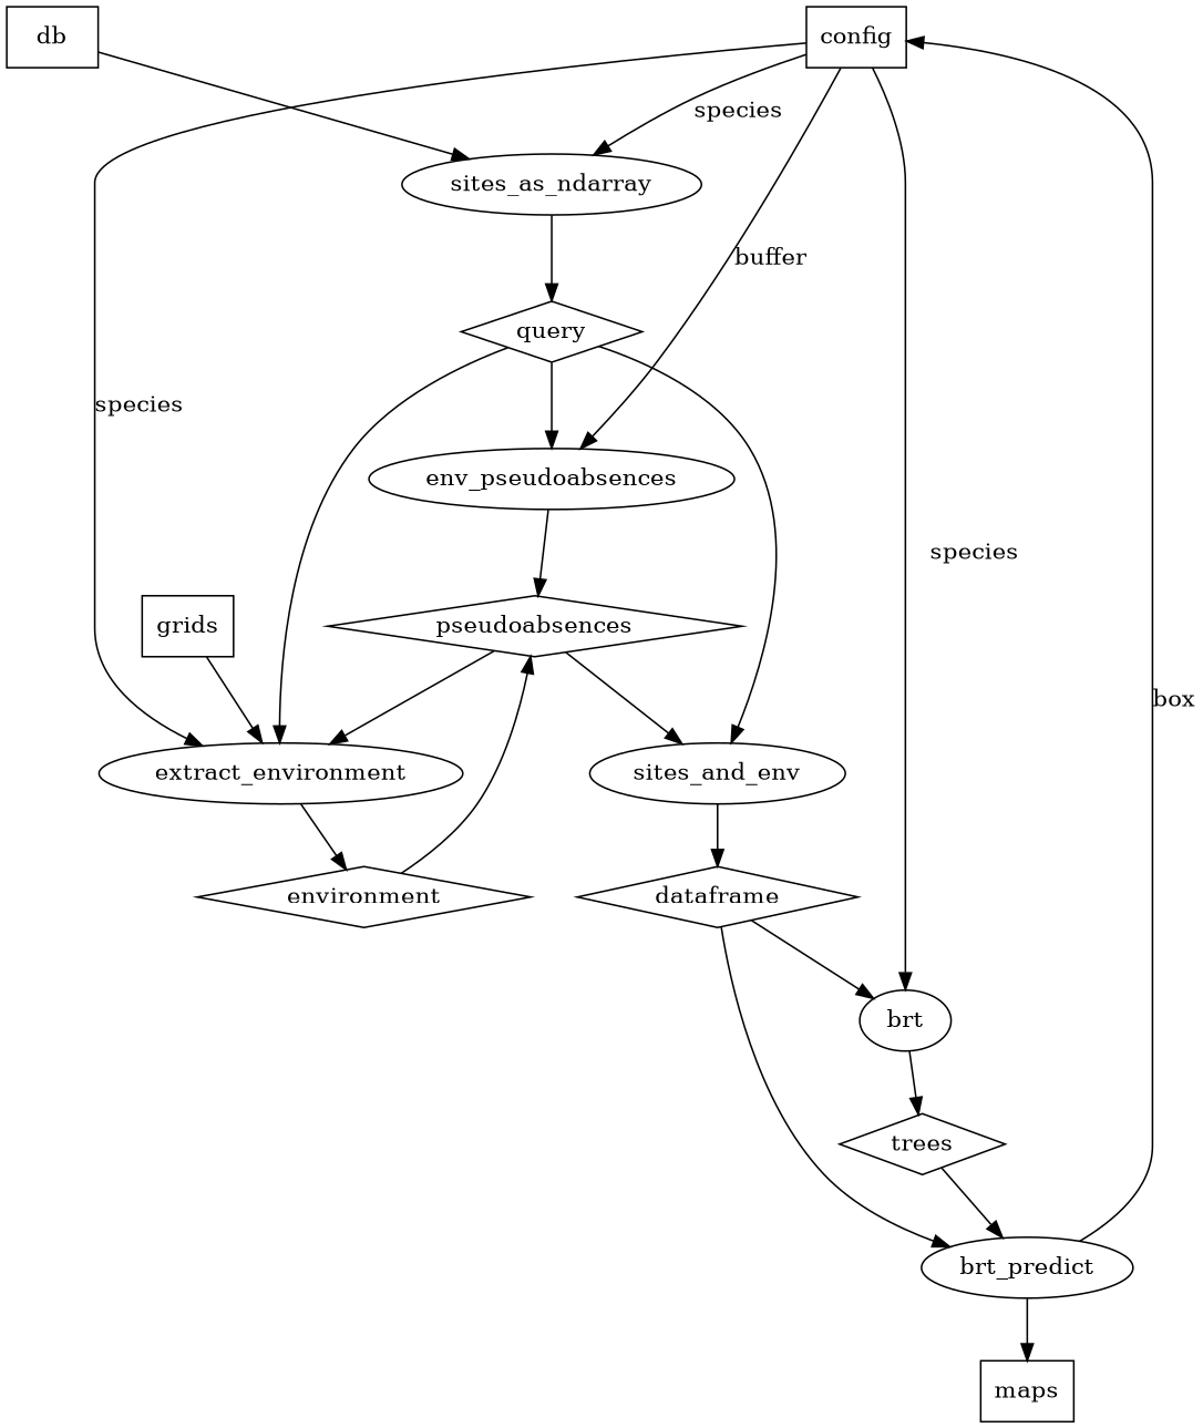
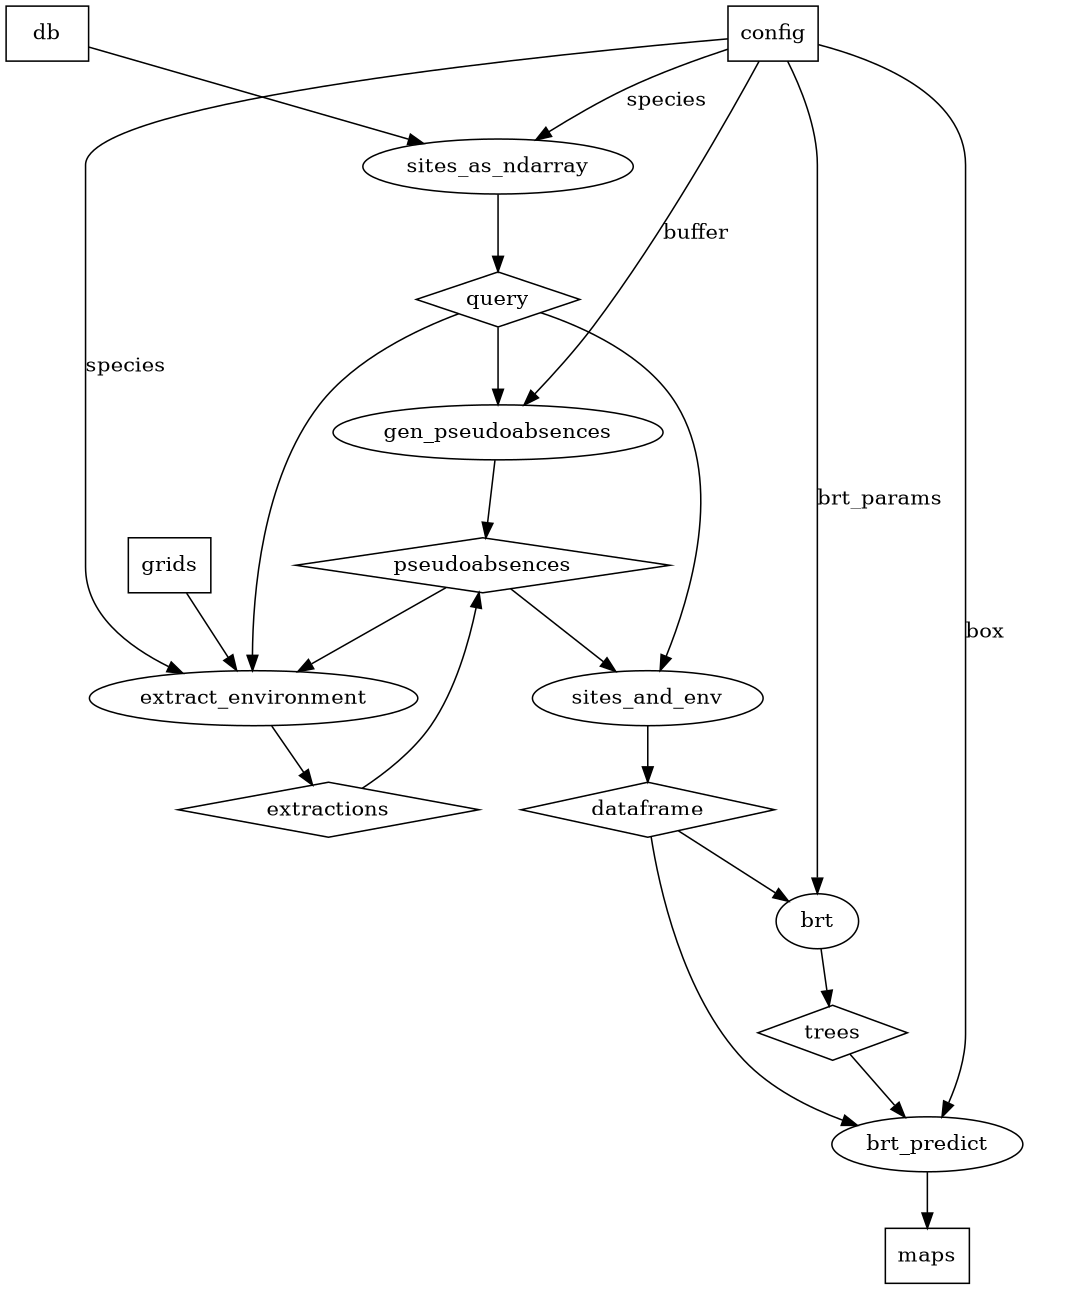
  digraph {
    config [shape=box]
    sites_as_ndarray
-   gen_pseudoabsences [label=env_pseudoabsences]
+   gen_pseudoabsences
    extract_environment
    brt
    brt_predict
    query [shape=diamond]
    pseudoabsences [shape=diamond]
-   extractions [shape=diamond label=environment]
+   extractions [shape=diamond]
    trees [shape=diamond]
    maps [shape=box]
    db [shape=box]
    grids [shape=box]
    sites_and_env
    dataframe [shape=diamond]
    config -> sites_as_ndarray [label=species]
    config -> gen_pseudoabsences [label=buffer]
    config -> extract_environment [label=species]
-   config -> brt [label=species]
-   brt_predict -> config [label=box]
+   config -> brt [label=brt_params]
+   config -> brt_predict [label=box]
    sites_as_ndarray -> query
    gen_pseudoabsences -> pseudoabsences
    extract_environment -> extractions
    brt -> trees
    brt_predict -> maps
    query -> gen_pseudoabsences
    query -> extract_environment
    query -> sites_and_env
    pseudoabsences -> extract_environment
    pseudoabsences -> sites_and_env
    extractions -> pseudoabsences
    trees -> brt_predict
    db -> sites_as_ndarray
    grids -> extract_environment
    sites_and_env -> dataframe
    dataframe -> brt
    dataframe -> brt_predict
  }
